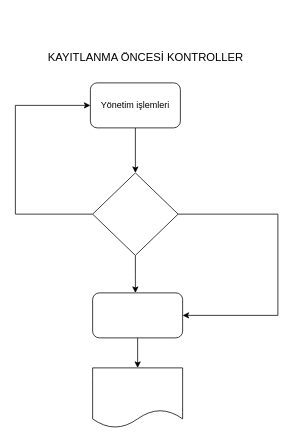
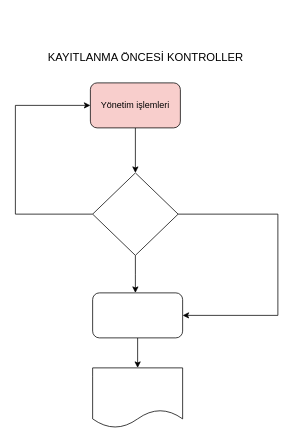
  <mxCell id="0" />
  <mxCell id="1" parent="0" />
  <mxCell id="2" value="&lt;font style=&quot;font-size: 15px&quot;&gt;KAYITLANMA ÖNCESİ KONTROLLER&lt;/font&gt;" style="text;html=1;strokeColor=none;fillColor=none;align=center;verticalAlign=middle;whiteSpace=wrap;rounded=0;" vertex="1" parent="1"><mxGeometry x="54" y="20" width="280" height="110" as="geometry" /></mxCell>
  <mxCell id="3" style="edgeStyle=orthogonalEdgeStyle;rounded=0;orthogonalLoop=1;jettySize=auto;html=1;exitX=0.5;exitY=1;exitDx=0;exitDy=0;" edge="1" parent="1" source="4" target="8"><mxGeometry relative="1" as="geometry" /></mxCell>
- <mxCell id="4" value="Yönetim işlemleri" style="rounded=1;whiteSpace=wrap;html=1;" vertex="1" parent="1"><mxGeometry x="120" y="110" width="120" height="60" as="geometry" /></mxCell>
+ <mxCell id="4" value="Yönetim işlemleri" style="rounded=1;whiteSpace=wrap;html=1;fillColor=#f8cecc;" vertex="1" parent="1"><mxGeometry x="120" y="110" width="120" height="60" as="geometry" /></mxCell>
  <mxCell id="5" style="edgeStyle=orthogonalEdgeStyle;rounded=0;orthogonalLoop=1;jettySize=auto;html=1;exitX=1;exitY=0.5;exitDx=0;exitDy=0;entryX=1;entryY=0.5;entryDx=0;entryDy=0;" edge="1" parent="1" source="8" target="10"><mxGeometry relative="1" as="geometry"><mxPoint x="250" y="420" as="targetPoint" /><Array as="points"><mxPoint x="370" y="285" /><mxPoint x="370" y="420" /></Array></mxGeometry></mxCell>
  <mxCell id="6" style="edgeStyle=orthogonalEdgeStyle;rounded=0;orthogonalLoop=1;jettySize=auto;html=1;exitX=0;exitY=0.5;exitDx=0;exitDy=0;entryX=0;entryY=0.5;entryDx=0;entryDy=0;" edge="1" parent="1" source="8" target="4"><mxGeometry relative="1" as="geometry"><mxPoint x="30" y="140" as="targetPoint" /><Array as="points"><mxPoint x="20" y="285" /><mxPoint x="20" y="140" /></Array></mxGeometry></mxCell>
  <mxCell id="7" style="edgeStyle=orthogonalEdgeStyle;rounded=0;orthogonalLoop=1;jettySize=auto;html=1;exitX=0.5;exitY=1;exitDx=0;exitDy=0;" edge="1" parent="1" source="8"><mxGeometry relative="1" as="geometry"><mxPoint x="180" y="390" as="targetPoint" /></mxGeometry></mxCell>
  <mxCell id="8" value="" style="rhombus;whiteSpace=wrap;html=1;" vertex="1" parent="1"><mxGeometry x="123" y="230" width="114" height="110" as="geometry" /></mxCell>
  <mxCell id="9" style="edgeStyle=orthogonalEdgeStyle;rounded=0;orthogonalLoop=1;jettySize=auto;html=1;exitX=0.5;exitY=1;exitDx=0;exitDy=0;" edge="1" parent="1" source="10" target="11"><mxGeometry relative="1" as="geometry" /></mxCell>
  <mxCell id="10" value="" style="rounded=1;whiteSpace=wrap;html=1;" vertex="1" parent="1"><mxGeometry x="123" y="390" width="120" height="60" as="geometry" /></mxCell>
  <mxCell id="11" value="" style="shape=document;whiteSpace=wrap;html=1;boundedLbl=1;" vertex="1" parent="1"><mxGeometry x="123" y="490" width="120" height="80" as="geometry" /></mxCell>
